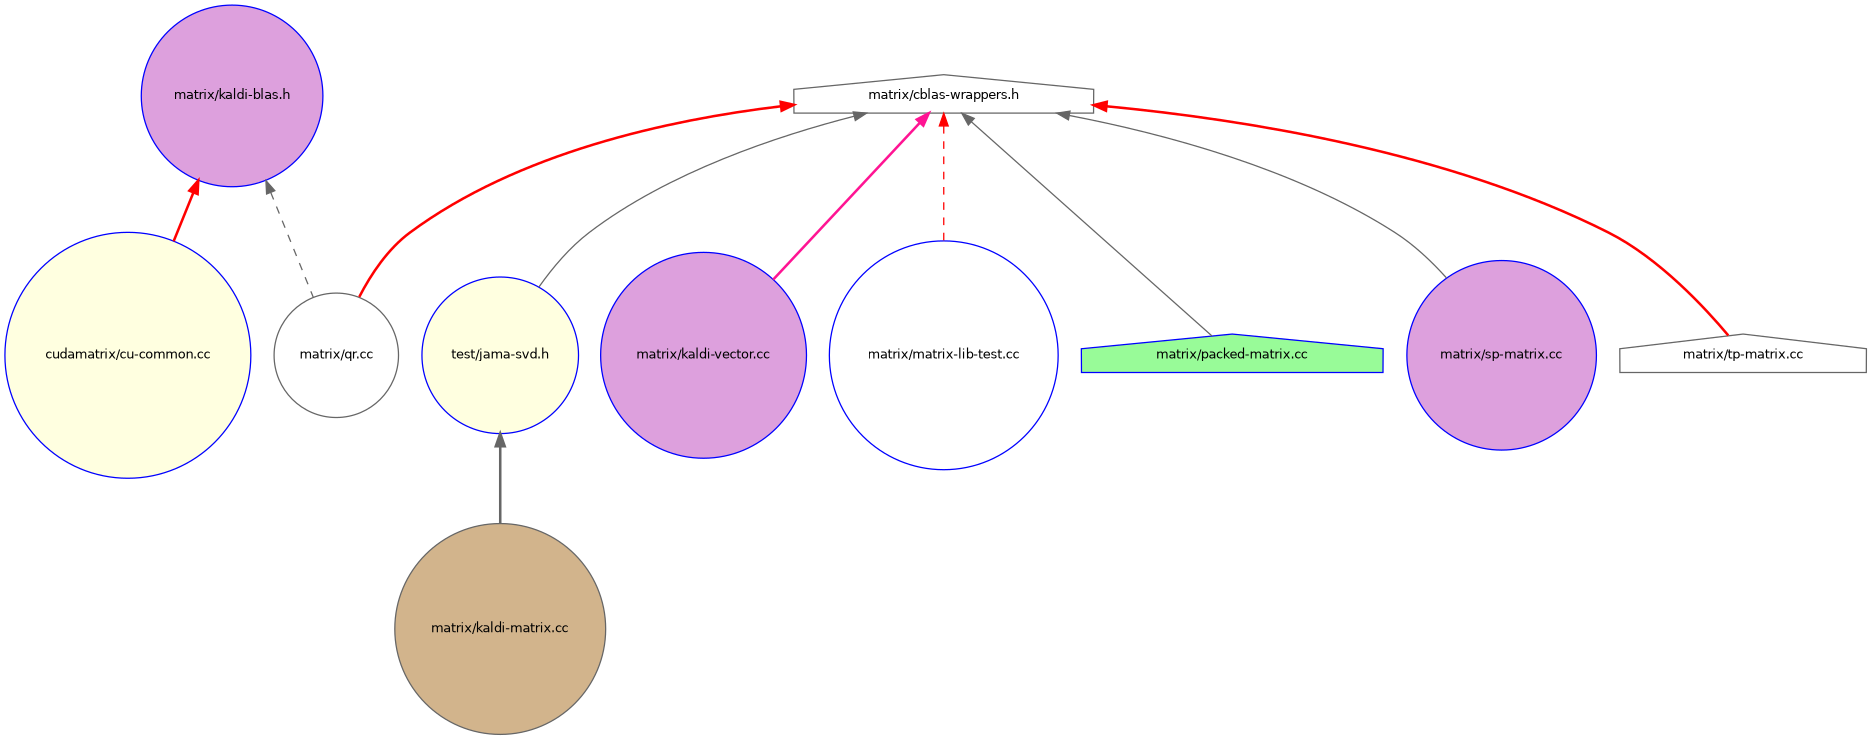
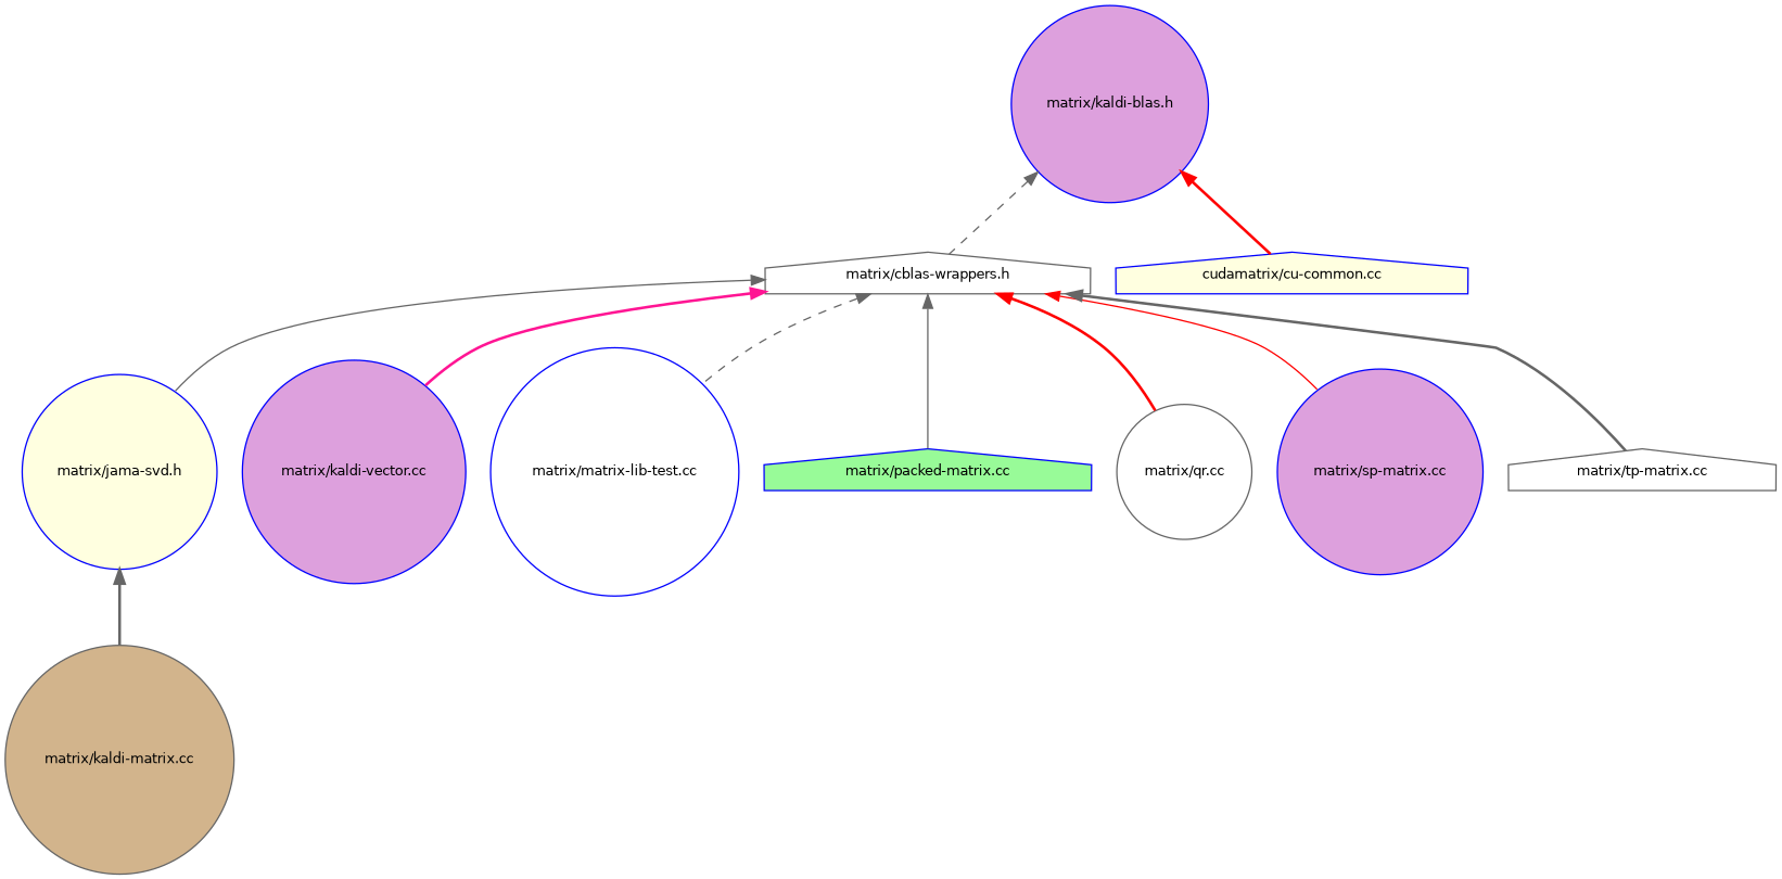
  digraph {
    node [color=blue fillcolor=white fontname=Helvetica fontsize=10 shape=circle style=filled]
    edge [color=gray40 dir=back fontname=Helvetica fontsize=10 labelfontname=Helvetica labelfontsize=10 style=bold]
    n1 [fillcolor=plum fontcolor=black height=0.2 label="matrix/kaldi-blas.h" width=0.4]
    n2 [color=gray40 height=0.2 label="matrix/cblas-wrappers.h" shape=house width=0.4]
-   n3 [fillcolor=lightyellow height=0.2 label="cudamatrix/cu-common.cc" width=0.4]
-   n4 [fillcolor=lightyellow height=0.2 label="test/jama-svd.h" width=0.4]
+   n3 [fillcolor=lightyellow height=0.2 label="cudamatrix/cu-common.cc" shape=house width=0.4]
+   n4 [fillcolor=lightyellow height=0.2 label="matrix/jama-svd.h" width=0.4]
    n5 [fillcolor=plum height=0.2 label="matrix/kaldi-vector.cc" width=0.4]
    n6 [height=0.2 label="matrix/matrix-lib-test.cc" width=0.4]
    n7 [fillcolor=palegreen height=0.2 label="matrix/packed-matrix.cc" shape=house width=0.4]
    n8 [color=gray40 height=0.2 label="matrix/qr.cc" width=0.4]
    n9 [fillcolor=plum height=0.2 label="matrix/sp-matrix.cc" width=0.4]
    n10 [color=gray40 height=0.2 label="matrix/tp-matrix.cc" shape=house width=0.4]
    n11 [color=gray40 fillcolor=tan height=0.2 label="matrix/kaldi-matrix.cc" width=0.4]
-   n1 -> n8 [style=dashed]
+   n1 -> n2 [style=dashed]
    n1 -> n3 [color=red]
    n2 -> n4 [style=solid]
    n2 -> n5 [color=deeppink]
-   n2 -> n6 [color=red style=dashed]
+   n2 -> n6 [style=dashed]
    n2 -> n7 [style=solid]
    n2 -> n8 [color=red]
-   n2 -> n9 [style=solid]
-   n2 -> n10 [color=red]
+   n2 -> n9 [color=red style=solid]
+   n2 -> n10
    n4 -> n11
  }
